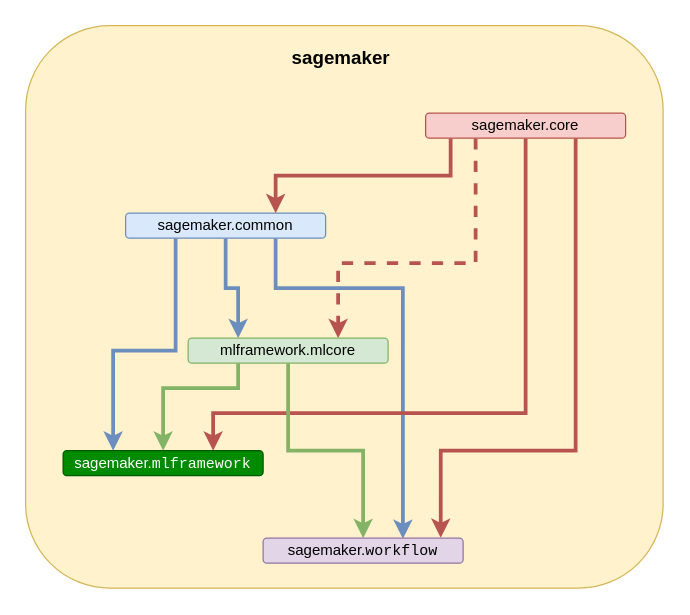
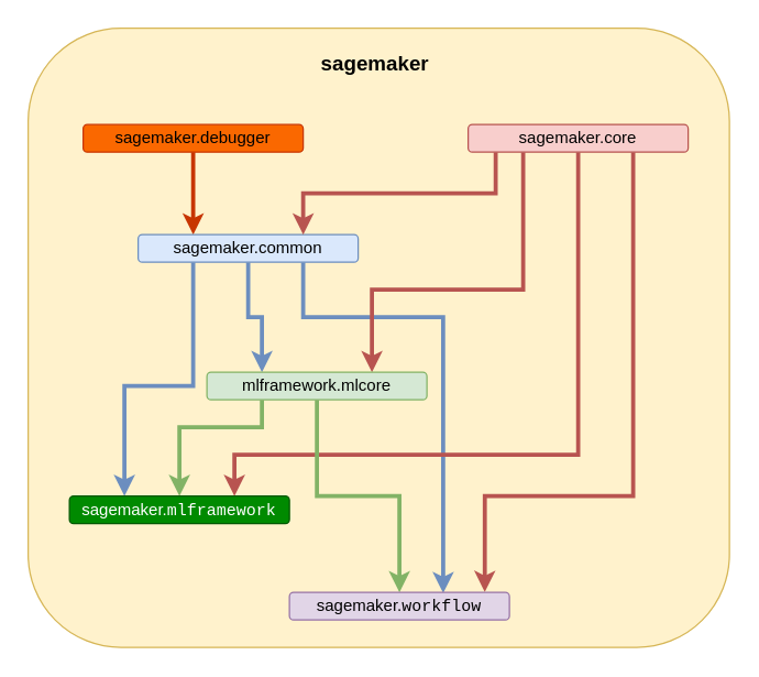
  <mxCell id="0" />
  <mxCell id="1" parent="0" />
  <mxCell id="2" value="" style="rounded=1;whiteSpace=wrap;html=1;fillColor=#fff2cc;strokeColor=#d6b656;" parent="1" vertex="1"><mxGeometry x="20" y="20" width="510" height="450" as="geometry" /></mxCell>
+ <mxCell id="3" style="edgeStyle=orthogonalEdgeStyle;rounded=0;orthogonalLoop=1;jettySize=auto;html=1;exitX=0.5;exitY=1;exitDx=0;exitDy=0;entryX=0.25;entryY=0;entryDx=0;entryDy=0;strokeWidth=3;fillColor=#fa6800;strokeColor=#C73500;" parent="1" source="4" target="8" edge="1"><mxGeometry relative="1" as="geometry" /></mxCell>
+ <mxCell id="4" value="sagemaker.debugger" style="rounded=1;whiteSpace=wrap;html=1;fillColor=#fa6800;fontColor=#000000;strokeColor=#C73500;" parent="1" vertex="1"><mxGeometry x="60" y="90" width="160" height="20" as="geometry" /></mxCell>
  <mxCell id="5" style="edgeStyle=orthogonalEdgeStyle;rounded=0;orthogonalLoop=1;jettySize=auto;html=1;exitX=0.25;exitY=1;exitDx=0;exitDy=0;entryX=0.25;entryY=0;entryDx=0;entryDy=0;strokeWidth=3;fillColor=#dae8fc;strokeColor=#6c8ebf;" parent="1" source="8" target="19" edge="1"><mxGeometry relative="1" as="geometry"><Array as="points"><mxPoint x="140" y="280" /><mxPoint x="90" y="280" /></Array></mxGeometry></mxCell>
  <mxCell id="6" style="edgeStyle=orthogonalEdgeStyle;rounded=0;orthogonalLoop=1;jettySize=auto;html=1;exitX=0.5;exitY=1;exitDx=0;exitDy=0;entryX=0.25;entryY=0;entryDx=0;entryDy=0;fillColor=#dae8fc;strokeColor=#6c8ebf;strokeWidth=3;" parent="1" source="8" target="16" edge="1"><mxGeometry relative="1" as="geometry"><Array as="points"><mxPoint x="180" y="230" /><mxPoint x="190" y="230" /></Array></mxGeometry></mxCell>
  <mxCell id="7" style="edgeStyle=orthogonalEdgeStyle;rounded=0;orthogonalLoop=1;jettySize=auto;html=1;exitX=0.75;exitY=1;exitDx=0;exitDy=0;entryX=0.699;entryY=0.029;entryDx=0;entryDy=0;entryPerimeter=0;strokeWidth=3;fillColor=#dae8fc;strokeColor=#6c8ebf;" parent="1" source="8" target="17" edge="1"><mxGeometry relative="1" as="geometry"><Array as="points"><mxPoint x="220" y="230" /><mxPoint x="322" y="230" /></Array></mxGeometry></mxCell>
  <mxCell id="8" value="sagemaker.common" style="rounded=1;whiteSpace=wrap;html=1;fillColor=#dae8fc;strokeColor=#6c8ebf;" parent="1" vertex="1"><mxGeometry x="100" y="170" width="160" height="20" as="geometry" /></mxCell>
  <mxCell id="9" style="edgeStyle=orthogonalEdgeStyle;rounded=0;orthogonalLoop=1;jettySize=auto;html=1;exitX=0.5;exitY=1;exitDx=0;exitDy=0;entryX=0.75;entryY=0;entryDx=0;entryDy=0;strokeWidth=3;fillColor=#f8cecc;strokeColor=#b85450;" parent="1" source="13" target="19" edge="1"><mxGeometry relative="1" as="geometry"><Array as="points"><mxPoint x="420" y="330" /><mxPoint x="170" y="330" /></Array></mxGeometry></mxCell>
  <mxCell id="10" style="edgeStyle=orthogonalEdgeStyle;rounded=0;orthogonalLoop=1;jettySize=auto;html=1;entryX=0.75;entryY=0;entryDx=0;entryDy=0;strokeWidth=3;fillColor=#f8cecc;strokeColor=#b85450;" parent="1" source="13" target="8" edge="1"><mxGeometry relative="1" as="geometry"><Array as="points"><mxPoint x="360" y="140" /><mxPoint x="220" y="140" /></Array></mxGeometry></mxCell>
  <mxCell id="11" style="edgeStyle=orthogonalEdgeStyle;rounded=0;orthogonalLoop=1;jettySize=auto;html=1;exitX=0.75;exitY=1;exitDx=0;exitDy=0;entryX=0.888;entryY=-0.014;entryDx=0;entryDy=0;entryPerimeter=0;strokeWidth=3;fillColor=#f8cecc;strokeColor=#b85450;" parent="1" source="13" target="17" edge="1"><mxGeometry relative="1" as="geometry"><Array as="points"><mxPoint x="460" y="360" /><mxPoint x="352" y="360" /></Array></mxGeometry></mxCell>
- <mxCell id="12" style="edgeStyle=orthogonalEdgeStyle;rounded=0;orthogonalLoop=1;jettySize=auto;html=1;exitX=0.25;exitY=1;exitDx=0;exitDy=0;entryX=0.75;entryY=0;entryDx=0;entryDy=0;strokeWidth=3;fillColor=#f8cecc;strokeColor=#b85450;dashed=1;" parent="1" source="13" target="16" edge="1"><mxGeometry relative="1" as="geometry"><Array as="points"><mxPoint x="380" y="210" /><mxPoint x="270" y="210" /></Array></mxGeometry></mxCell>
+ <mxCell id="12" style="edgeStyle=orthogonalEdgeStyle;rounded=0;orthogonalLoop=1;jettySize=auto;html=1;exitX=0.25;exitY=1;exitDx=0;exitDy=0;entryX=0.75;entryY=0;entryDx=0;entryDy=0;strokeWidth=3;fillColor=#f8cecc;strokeColor=#b85450;" parent="1" source="13" target="16" edge="1"><mxGeometry relative="1" as="geometry"><Array as="points"><mxPoint x="380" y="210" /><mxPoint x="270" y="210" /></Array></mxGeometry></mxCell>
  <mxCell id="13" value="sagemaker.core" style="rounded=1;whiteSpace=wrap;html=1;fillColor=#f8cecc;strokeColor=#b85450;" parent="1" vertex="1"><mxGeometry x="340" y="90" width="160" height="20" as="geometry" /></mxCell>
  <mxCell id="14" style="edgeStyle=orthogonalEdgeStyle;rounded=0;orthogonalLoop=1;jettySize=auto;html=1;exitX=0.25;exitY=1;exitDx=0;exitDy=0;strokeWidth=3;fillColor=#d5e8d4;strokeColor=#82b366;" parent="1" source="16" target="19" edge="1"><mxGeometry relative="1" as="geometry"><Array as="points"><mxPoint x="190" y="310" /><mxPoint x="130" y="310" /></Array></mxGeometry></mxCell>
  <mxCell id="15" style="edgeStyle=orthogonalEdgeStyle;rounded=0;orthogonalLoop=1;jettySize=auto;html=1;exitX=0.5;exitY=1;exitDx=0;exitDy=0;strokeWidth=3;fillColor=#d5e8d4;strokeColor=#82b366;" parent="1" source="16" target="17" edge="1"><mxGeometry relative="1" as="geometry"><Array as="points"><mxPoint x="230" y="360" /><mxPoint x="290" y="360" /></Array></mxGeometry></mxCell>
  <mxCell id="16" value="mlframework.mlcore" style="rounded=1;whiteSpace=wrap;html=1;fillColor=#d5e8d4;strokeColor=#82b366;" parent="1" vertex="1"><mxGeometry x="150" y="270" width="160" height="20" as="geometry" /></mxCell>
  <mxCell id="17" value="sagemaker.&lt;span style=&quot;font-family: &amp;#34;menlo&amp;#34; , &amp;#34;monaco&amp;#34; , &amp;#34;courier new&amp;#34; , monospace&quot;&gt;workflow&lt;/span&gt;" style="rounded=1;whiteSpace=wrap;html=1;fillColor=#e1d5e7;strokeColor=#9673a6;" parent="1" vertex="1"><mxGeometry x="210" y="430" width="160" height="20" as="geometry" /></mxCell>
  <mxCell id="18" style="edgeStyle=orthogonalEdgeStyle;rounded=0;orthogonalLoop=1;jettySize=auto;html=1;exitX=0.5;exitY=1;exitDx=0;exitDy=0;fontColor=#000000;" parent="1" source="17" target="17" edge="1"><mxGeometry relative="1" as="geometry" /></mxCell>
  <mxCell id="19" value="sagemaker.&lt;span style=&quot;font-family: &amp;#34;menlo&amp;#34; , &amp;#34;monaco&amp;#34; , &amp;#34;courier new&amp;#34; , monospace&quot;&gt;mlframework&lt;/span&gt;" style="rounded=1;whiteSpace=wrap;html=1;fillColor=#008a00;fontColor=#ffffff;strokeColor=#005700;" parent="1" vertex="1"><mxGeometry x="50" y="360" width="160" height="20" as="geometry" /></mxCell>
  <mxCell id="20" value="sagemaker" style="text;html=1;strokeColor=none;fillColor=none;align=center;verticalAlign=middle;whiteSpace=wrap;rounded=0;fontStyle=1;fontSize=15;" parent="1" vertex="1"><mxGeometry x="220" y="30" width="105" height="30" as="geometry" /></mxCell>
